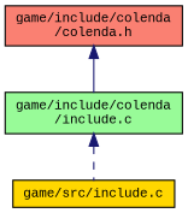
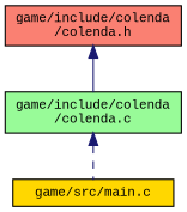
  digraph {
    fontname="Liberation Mono"
    node [color=black fontname="Liberation Mono" fontsize=10 shape=record style=filled]
    edge [color=midnightblue dir=back fontname="Liberation Mono" fontsize=10 labelfontname=Helvetica labelfontsize=10]
    n1 [fillcolor=salmon fontcolor=black height=0.2 label="game/include/colenda\l/colenda.h" width=0.4]
-   n2 [fillcolor=palegreen height=0.2 label="game/include/colenda\l/include.c" width=0.4]
-   n3 [fillcolor=gold height=0.2 label="game/src/include.c" width=0.4]
+   n2 [fillcolor=palegreen height=0.2 label="game/include/colenda\l/colenda.c" width=0.4]
+   n3 [fillcolor=gold height=0.2 label="game/src/main.c" width=0.4]
    n1 -> n2 [style=solid]
    n2 -> n3 [style=dashed]
  }
